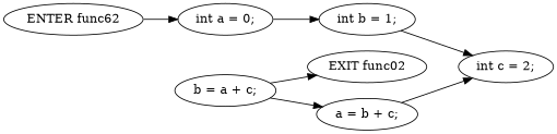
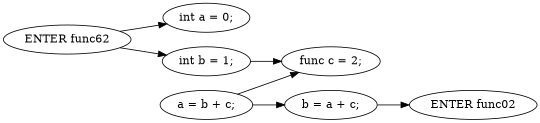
  digraph {
    rankdir=LR
    n1 [label="ENTER func62"]
    n2 [label="int a = 0;"]
    n3 [label="int b = 1;"]
-   n4 [label="EXIT func02"]
-   n5 [label="int c = 2;"]
+   n4 [label="ENTER func02"]
+   n5 [label="func c = 2;"]
    n6 [label="a = b + c;"]
    n7 [label="b = a + c;"]
    n1 -> n2
-   n2 -> n3
+   n1 -> n3
    n3 -> n5
    n6 -> n5
-   n7 -> n6
+   n6 -> n7
    n7 -> n4
  }
